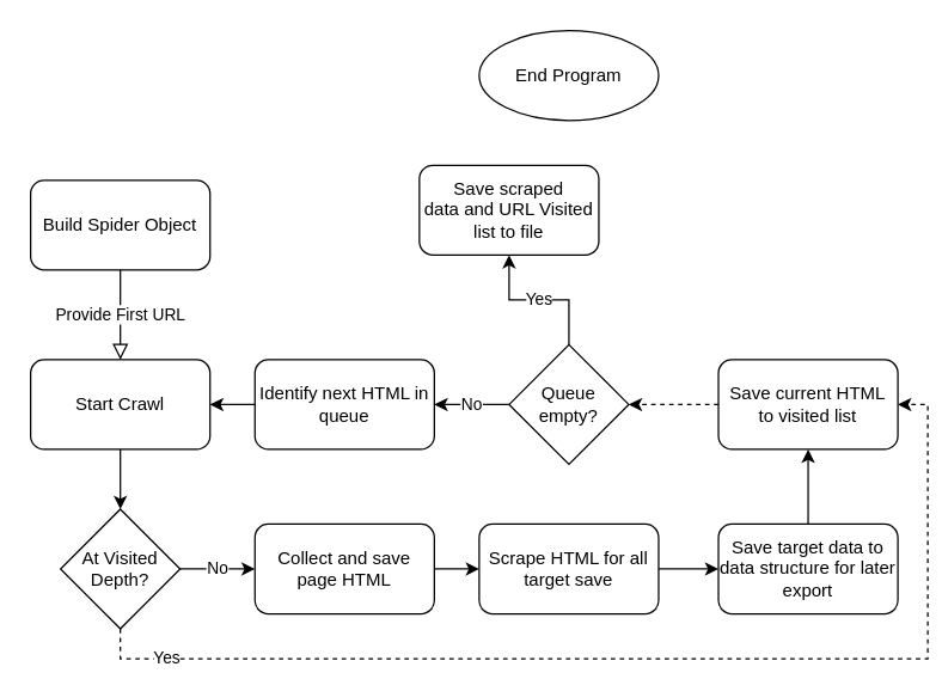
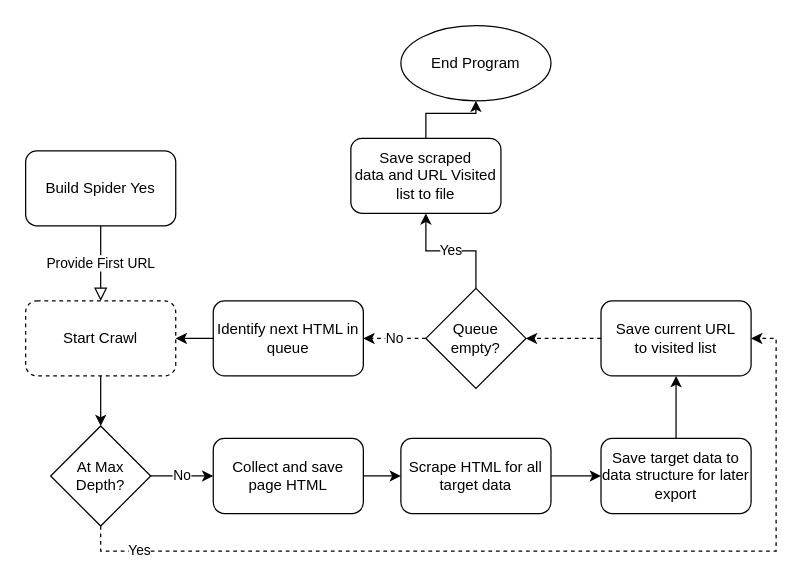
  <mxCell id="0" />
  <mxCell id="1" parent="0" />
- <mxCell id="2" value="Build Spider Object" style="rounded=1;whiteSpace=wrap;html=1;" vertex="1" parent="1"><mxGeometry x="20" y="120" width="120" height="60" as="geometry" /></mxCell>
+ <mxCell id="2" value="Build Spider Yes" style="rounded=1;whiteSpace=wrap;html=1;" vertex="1" parent="1"><mxGeometry x="20" y="120" width="120" height="60" as="geometry" /></mxCell>
  <mxCell id="3" value="Provide First URL" style="rounded=0;html=1;jettySize=auto;orthogonalLoop=1;fontSize=11;endArrow=block;endFill=0;endSize=8;strokeWidth=1;shadow=0;labelBackgroundColor=default;edgeStyle=orthogonalEdgeStyle;entryX=0.5;entryY=0;entryDx=0;entryDy=0;exitX=0.5;exitY=1;exitDx=0;exitDy=0;" edge="1" parent="1" source="2" target="5"><mxGeometry relative="1" as="geometry"><mxPoint x="90" y="70" as="sourcePoint" /><mxPoint x="80" y="230" as="targetPoint" /><mxPoint as="offset" /></mxGeometry></mxCell>
  <mxCell id="4" value="" style="edgeStyle=orthogonalEdgeStyle;rounded=0;orthogonalLoop=1;jettySize=auto;html=1;labelBackgroundColor=default;" edge="1" parent="1" source="5" target="8"><mxGeometry relative="1" as="geometry" /></mxCell>
- <mxCell id="5" value="Start Crawl" style="rounded=1;whiteSpace=wrap;html=1;" vertex="1" parent="1"><mxGeometry x="20" y="240" width="120" height="60" as="geometry" /></mxCell>
+ <mxCell id="5" value="Start Crawl" style="rounded=1;whiteSpace=wrap;html=1;dashed=1;" vertex="1" parent="1"><mxGeometry x="20" y="240" width="120" height="60" as="geometry" /></mxCell>
  <mxCell id="6" value="No" style="edgeStyle=orthogonalEdgeStyle;rounded=0;orthogonalLoop=1;jettySize=auto;html=1;labelBackgroundColor=default;" edge="1" parent="1" source="8" target="10"><mxGeometry relative="1" as="geometry" /></mxCell>
  <mxCell id="7" value="Yes" style="edgeStyle=orthogonalEdgeStyle;rounded=0;orthogonalLoop=1;jettySize=auto;html=1;exitX=0.5;exitY=1;exitDx=0;exitDy=0;entryX=1;entryY=0.5;entryDx=0;entryDy=0;labelBackgroundColor=default;dashed=1;" edge="1" parent="1" source="8" target="24"><mxGeometry x="-0.865" relative="1" as="geometry"><mxPoint as="offset" /></mxGeometry></mxCell>
- <mxCell id="8" value="&lt;div&gt;At Visited&lt;/div&gt;&lt;div&gt;Depth?&lt;/div&gt;" style="rhombus;whiteSpace=wrap;html=1;" vertex="1" parent="1"><mxGeometry x="40" y="340" width="80" height="80" as="geometry" /></mxCell>
+ <mxCell id="8" value="&lt;div&gt;At Max&lt;/div&gt;&lt;div&gt;Depth?&lt;/div&gt;" style="rhombus;whiteSpace=wrap;html=1;" vertex="1" parent="1"><mxGeometry x="40" y="340" width="80" height="80" as="geometry" /></mxCell>
  <mxCell id="9" value="" style="edgeStyle=orthogonalEdgeStyle;rounded=0;orthogonalLoop=1;jettySize=auto;html=1;labelBackgroundColor=default;exitX=1;exitY=0.5;exitDx=0;exitDy=0;" edge="1" parent="1" source="10" target="12"><mxGeometry relative="1" as="geometry"><mxPoint x="300" y="380" as="sourcePoint" /></mxGeometry></mxCell>
  <mxCell id="10" value="&lt;div&gt;Collect and save&lt;/div&gt;&lt;div&gt;page HTML&lt;/div&gt;" style="rounded=1;whiteSpace=wrap;html=1;" vertex="1" parent="1"><mxGeometry x="170" y="350" width="120" height="60" as="geometry" /></mxCell>
  <mxCell id="11" style="edgeStyle=orthogonalEdgeStyle;rounded=0;orthogonalLoop=1;jettySize=auto;html=1;exitX=1;exitY=0.5;exitDx=0;exitDy=0;entryX=0;entryY=0.5;entryDx=0;entryDy=0;labelBackgroundColor=default;" edge="1" parent="1" source="12" target="14"><mxGeometry relative="1" as="geometry" /></mxCell>
- <mxCell id="12" value="Scrape HTML for all target save" style="whiteSpace=wrap;html=1;rounded=1;" vertex="1" parent="1"><mxGeometry x="320" y="350" width="120" height="60" as="geometry" /></mxCell>
+ <mxCell id="12" value="Scrape HTML for all target data" style="whiteSpace=wrap;html=1;rounded=1;" vertex="1" parent="1"><mxGeometry x="320" y="350" width="120" height="60" as="geometry" /></mxCell>
  <mxCell id="13" value="" style="edgeStyle=orthogonalEdgeStyle;rounded=0;orthogonalLoop=1;jettySize=auto;html=1;labelBackgroundColor=default;" edge="1" parent="1" source="14" target="24"><mxGeometry relative="1" as="geometry" /></mxCell>
  <mxCell id="14" value="Save target data to data structure for later export" style="whiteSpace=wrap;html=1;rounded=1;" vertex="1" parent="1"><mxGeometry x="480" y="350" width="120" height="60" as="geometry" /></mxCell>
  <mxCell id="15" value="" style="edgeStyle=orthogonalEdgeStyle;rounded=0;orthogonalLoop=1;jettySize=auto;html=1;labelBackgroundColor=default;" edge="1" parent="1" source="16" target="5"><mxGeometry relative="1" as="geometry" /></mxCell>
  <mxCell id="16" value="Identify next HTML in queue" style="whiteSpace=wrap;html=1;rounded=1;" vertex="1" parent="1"><mxGeometry x="170" y="240" width="120" height="60" as="geometry" /></mxCell>
+ <mxCell id="17" value="" style="edgeStyle=orthogonalEdgeStyle;rounded=0;orthogonalLoop=1;jettySize=auto;html=1;labelBackgroundColor=default;" edge="1" parent="1" source="18" target="19"><mxGeometry relative="1" as="geometry" /></mxCell>
  <mxCell id="18" value="&lt;div&gt;Save scraped &lt;br&gt;&lt;/div&gt;&lt;div&gt;data and URL Visited list to file&lt;/div&gt;" style="whiteSpace=wrap;html=1;rounded=1;glass=0;" vertex="1" parent="1"><mxGeometry x="280" y="110" width="120" height="60" as="geometry" /></mxCell>
  <mxCell id="19" value="End Program" style="ellipse;whiteSpace=wrap;html=1;" vertex="1" parent="1"><mxGeometry x="320" y="20" width="120" height="60" as="geometry" /></mxCell>
  <mxCell id="20" value="Yes" style="edgeStyle=orthogonalEdgeStyle;rounded=0;orthogonalLoop=1;jettySize=auto;html=1;labelBackgroundColor=default;" edge="1" parent="1" source="22" target="18"><mxGeometry relative="1" as="geometry" /></mxCell>
- <mxCell id="21" value="No" style="edgeStyle=orthogonalEdgeStyle;rounded=0;orthogonalLoop=1;jettySize=auto;html=1;labelBackgroundColor=default;entryX=1;entryY=0.5;entryDx=0;entryDy=0;" edge="1" parent="1" source="22" target="16"><mxGeometry relative="1" as="geometry"><mxPoint x="300" y="270" as="targetPoint" /></mxGeometry></mxCell>
+ <mxCell id="21" value="No" style="edgeStyle=orthogonalEdgeStyle;rounded=0;orthogonalLoop=1;jettySize=auto;html=1;labelBackgroundColor=default;entryX=1;entryY=0.5;entryDx=0;entryDy=0;dashed=1;" edge="1" parent="1" source="22" target="16"><mxGeometry relative="1" as="geometry"><mxPoint x="300" y="270" as="targetPoint" /></mxGeometry></mxCell>
  <mxCell id="22" value="&lt;div&gt;Queue&lt;/div&gt;&lt;div&gt;empty?&lt;/div&gt;" style="rhombus;whiteSpace=wrap;html=1;" vertex="1" parent="1"><mxGeometry x="340" y="230" width="80" height="80" as="geometry" /></mxCell>
  <mxCell id="23" value="" style="edgeStyle=orthogonalEdgeStyle;rounded=0;orthogonalLoop=1;jettySize=auto;html=1;labelBackgroundColor=default;dashed=1;" edge="1" parent="1" source="24" target="22"><mxGeometry relative="1" as="geometry" /></mxCell>
- <mxCell id="24" value="&lt;div&gt;Save current HTML&lt;/div&gt;&lt;div&gt;to visited list&lt;br&gt;&lt;/div&gt;" style="whiteSpace=wrap;html=1;rounded=1;" vertex="1" parent="1"><mxGeometry x="480" y="240" width="120" height="60" as="geometry" /></mxCell>
+ <mxCell id="24" value="&lt;div&gt;Save current URL&lt;/div&gt;&lt;div&gt;to visited list&lt;br&gt;&lt;/div&gt;" style="whiteSpace=wrap;html=1;rounded=1;" vertex="1" parent="1"><mxGeometry x="480" y="240" width="120" height="60" as="geometry" /></mxCell>
